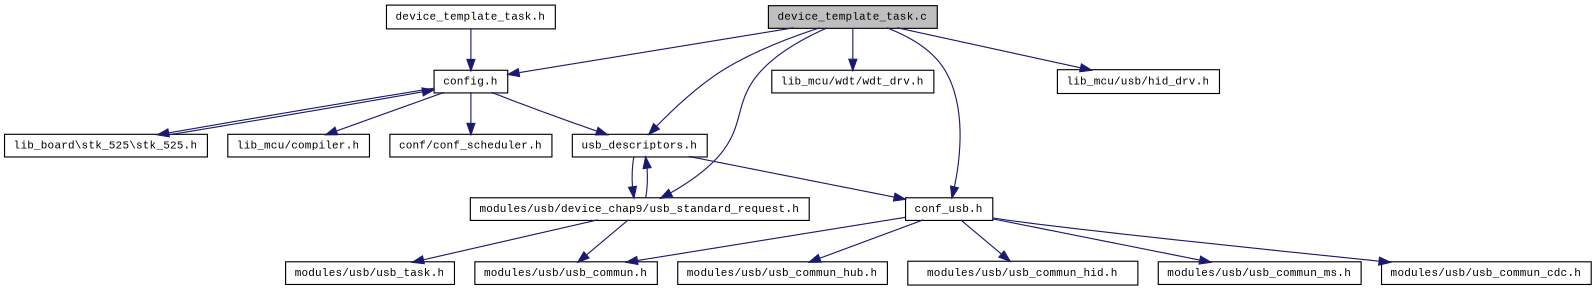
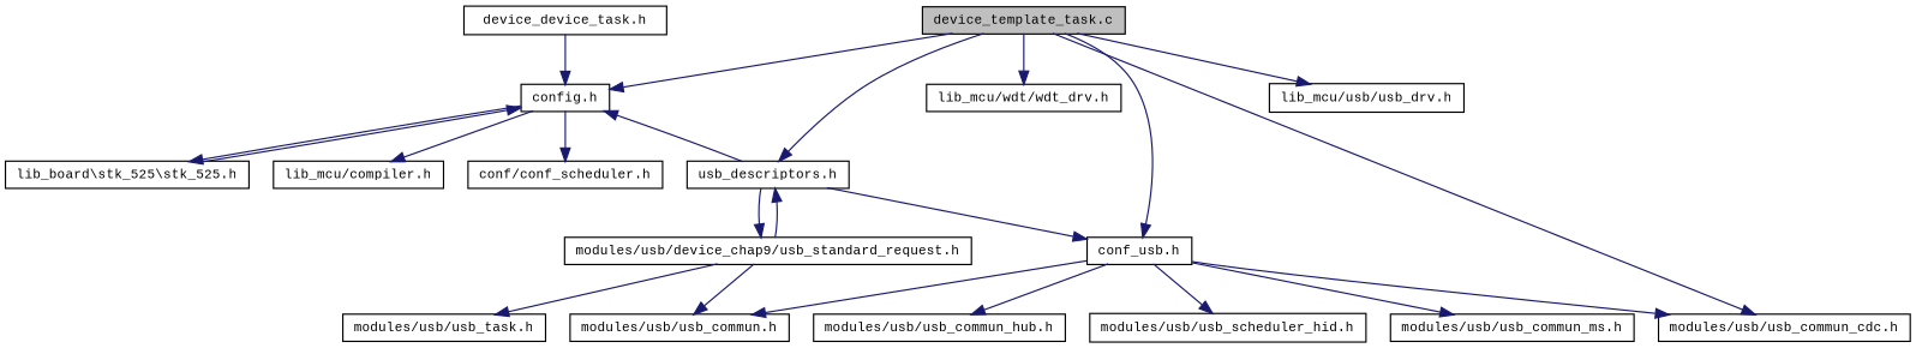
  digraph {
    fontname="Liberation Mono"
    node [color=black fillcolor=white fontname="Liberation Mono" fontsize=10 shape=record style=filled]
    edge [color=midnightblue fontname="Liberation Mono" fontsize=10 labelfontname="FreeSans.ttf" labelfontsize=10 style=solid]
    n1 [fillcolor=grey75 fontcolor=black height=0.2 label="device_template_task.c" width=0.4]
    n2 [height=0.2 label="config.h" width=0.4]
    n3 [height=0.2 label="conf_usb.h" width=0.4]
-   n4 [height=0.2 label="lib_mcu/usb/hid_drv.h" width=0.4]
+   n4 [height=0.2 label="lib_mcu/usb/usb_drv.h" width=0.4]
    n5 [height=0.2 label="usb_descriptors.h" width=0.4]
    n6 [height=0.2 label="modules/usb/device_chap9/usb_standard_request.h" width=0.4]
    n7 [height=0.2 label="lib_mcu/wdt/wdt_drv.h" width=0.4]
    n8 [height=0.2 label="lib_mcu/compiler.h" width=0.4]
    n9 [height=0.2 label="conf/conf_scheduler.h" width=0.4]
    n10 [height=0.2 label="lib_board\\stk_525\\stk_525.h" width=0.4]
    n11 [height=0.2 label="modules/usb/usb_commun.h" width=0.4]
    n12 [height=0.2 label="modules/usb/usb_commun_hub.h" width=0.4]
-   n13 [height=0.2 label="modules/usb/usb_commun_hid.h" width=0.4]
+   n13 [height=0.2 label="modules/usb/usb_scheduler_hid.h" width=0.4]
    n14 [height=0.2 label="modules/usb/usb_commun_ms.h" width=0.4]
    n15 [height=0.2 label="modules/usb/usb_commun_cdc.h" width=0.4]
-   n16 [height=0.2 label="device_template_task.h" width=0.4]
+   n16 [height=0.2 label="device_device_task.h" width=0.4]
    n17 [height=0.2 label="modules/usb/usb_task.h" width=0.4]
    n1 -> n2
    n1 -> n3
    n1 -> n4
    n1 -> n5
-   n1 -> n6
+   n1 -> n15
    n1 -> n7
    n2 -> n8
    n2 -> n9
    n2 -> n10
    n3 -> n11
    n3 -> n12
    n3 -> n13
    n3 -> n14
    n3 -> n15
-   n2 -> n5
+   n5 -> n2
    n5 -> n3
    n5 -> n6
    n6 -> n5
    n6 -> n11
    n6 -> n17
    n10 -> n2
    n16 -> n2
  }
